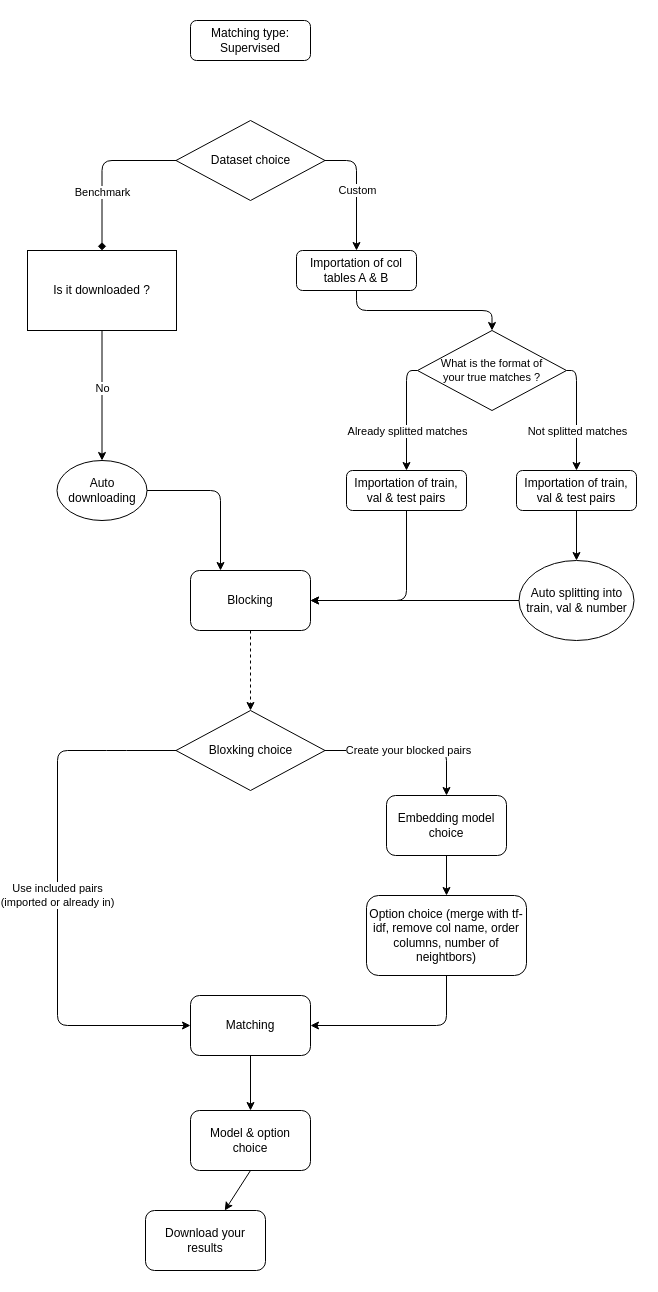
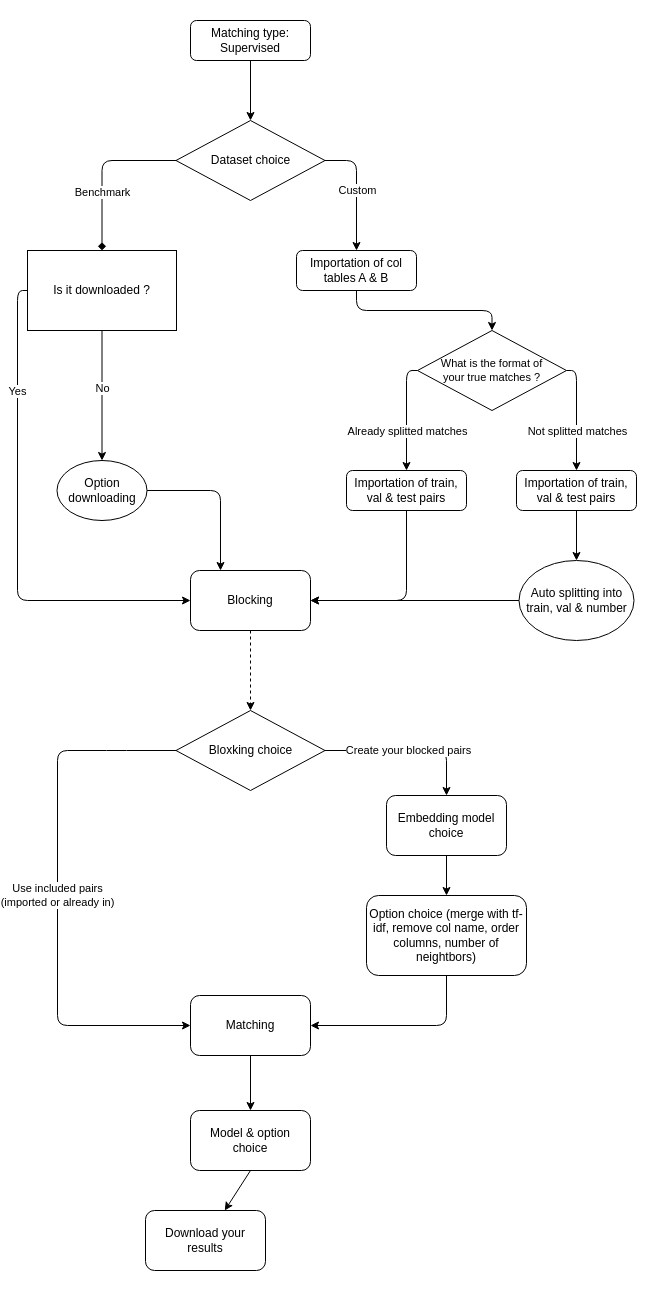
  <mxCell id="0" />
  <mxCell id="1" parent="0" />
  <mxCell id="2" value="" style="endArrow=classic;html=1;exitX=1;exitY=0.5;exitDx=0;exitDy=0;entryX=0.5;entryY=0;entryDx=0;entryDy=0;edgeStyle=orthogonalEdgeStyle;" parent="1" source="42" target="10" edge="1"><mxGeometry relative="1" as="geometry"><mxPoint x="39" y="420" as="sourcePoint" /><mxPoint x="349" y="250" as="targetPoint" /></mxGeometry></mxCell>
  <mxCell id="3" value="Custom" style="edgeLabel;resizable=0;html=1;align=center;verticalAlign=middle;" parent="2" connectable="0" vertex="1"><mxGeometry relative="1" as="geometry" /></mxCell>
  <mxCell id="4" value="" style="endArrow=diamond;html=1;exitX=0;exitY=0.5;exitDx=0;exitDy=0;entryX=0.5;entryY=0;entryDx=0;entryDy=0;edgeStyle=orthogonalEdgeStyle;" parent="1" source="42" target="27" edge="1"><mxGeometry relative="1" as="geometry"><mxPoint x="29" y="290" as="sourcePoint" /><mxPoint x="109" y="250" as="targetPoint" /></mxGeometry></mxCell>
  <mxCell id="5" value="Benchmark" style="edgeLabel;resizable=0;html=1;align=center;verticalAlign=middle;" parent="4" connectable="0" vertex="1"><mxGeometry relative="1" as="geometry"><mxPoint y="23" as="offset" /></mxGeometry></mxCell>
  <mxCell id="6" value="No" style="edgeStyle=orthogonalEdgeStyle;html=1;exitX=0.5;exitY=1;exitDx=0;exitDy=0;entryX=0.5;entryY=0;entryDx=0;entryDy=0;" parent="1" source="27" target="8" edge="1"><mxGeometry x="-0.111" relative="1" as="geometry"><mxPoint x="139" y="370" as="targetPoint" /><mxPoint as="offset" /></mxGeometry></mxCell>
  <mxCell id="7" style="edgeStyle=orthogonalEdgeStyle;html=1;exitX=1;exitY=0.5;exitDx=0;exitDy=0;entryX=0.25;entryY=0;entryDx=0;entryDy=0;" parent="1" source="8" target="12" edge="1"><mxGeometry relative="1" as="geometry"><mxPoint x="138.4" y="490" as="targetPoint" /></mxGeometry></mxCell>
- <mxCell id="8" value="Auto downloading" style="ellipse;whiteSpace=wrap;html=1;" parent="1" vertex="1"><mxGeometry x="49.5" y="460" width="90" height="60" as="geometry" /></mxCell>
+ <mxCell id="8" value="Option downloading" style="ellipse;whiteSpace=wrap;html=1;" parent="1" vertex="1"><mxGeometry x="49.5" y="460" width="90" height="60" as="geometry" /></mxCell>
  <mxCell id="9" style="edgeStyle=orthogonalEdgeStyle;html=1;exitX=0.5;exitY=1;exitDx=0;exitDy=0;entryX=0.5;entryY=0;entryDx=0;entryDy=0;fontSize=11;" parent="1" source="10" target="32" edge="1"><mxGeometry relative="1" as="geometry" /></mxCell>
  <mxCell id="10" value="Importation of col tables A &amp;amp; B" style="rounded=1;whiteSpace=wrap;html=1;" parent="1" vertex="1"><mxGeometry x="289" y="250" width="120" height="40" as="geometry" /></mxCell>
  <mxCell id="11" value="" style="edgeStyle=orthogonalEdgeStyle;html=1;exitX=0.5;exitY=1;exitDx=0;exitDy=0;entryX=0.5;entryY=0;entryDx=0;entryDy=0;dashed=1;" parent="1" source="12" target="41" edge="1"><mxGeometry relative="1" as="geometry"><mxPoint x="243" y="675" as="sourcePoint" /><mxPoint x="243" y="705" as="targetPoint" /></mxGeometry></mxCell>
  <mxCell id="12" value="Blocking" style="rounded=1;whiteSpace=wrap;html=1;" parent="1" vertex="1"><mxGeometry x="183" y="570" width="120" height="60" as="geometry" /></mxCell>
  <mxCell id="13" value="" style="edgeStyle=orthogonalEdgeStyle;html=1;exitX=0;exitY=0.5;exitDx=0;exitDy=0;entryX=0;entryY=0.5;entryDx=0;entryDy=0;" parent="1" source="41" target="17" edge="1"><mxGeometry relative="1" as="geometry"><Array as="points"><mxPoint x="109" y="750" /><mxPoint x="50" y="750" /><mxPoint x="50" y="1025" /></Array><mxPoint x="90" y="1040" as="targetPoint" /><mxPoint x="183" y="750" as="sourcePoint" /></mxGeometry></mxCell>
  <mxCell id="14" value="Use included pairs&lt;br&gt;(imported or already in)" style="edgeLabel;html=1;align=center;verticalAlign=middle;resizable=0;points=[];" parent="13" vertex="1" connectable="0"><mxGeometry x="-0.002" y="-1" relative="1" as="geometry"><mxPoint as="offset" /></mxGeometry></mxCell>
  <mxCell id="15" value="Create your blocked pairs" style="edgeStyle=orthogonalEdgeStyle;html=1;exitX=1;exitY=0.5;exitDx=0;exitDy=0;entryX=0.5;entryY=0;entryDx=0;entryDy=0;" parent="1" source="41" target="19" edge="1"><mxGeometry relative="1" as="geometry"><mxPoint x="509" y="750" as="targetPoint" /><mxPoint x="303" y="750" as="sourcePoint" /></mxGeometry></mxCell>
  <mxCell id="16" value="" style="edgeStyle=orthogonalEdgeStyle;html=1;exitX=0.5;exitY=1;exitDx=0;exitDy=0;entryX=0.5;entryY=0;entryDx=0;entryDy=0;" parent="1" source="17" target="23" edge="1"><mxGeometry relative="1" as="geometry"><mxPoint x="69" y="1115" as="targetPoint" /></mxGeometry></mxCell>
  <mxCell id="17" value="Matching" style="whiteSpace=wrap;html=1;rounded=1;" parent="1" vertex="1"><mxGeometry x="183" y="995" width="120" height="60" as="geometry" /></mxCell>
  <mxCell id="18" value="" style="edgeStyle=orthogonalEdgeStyle;html=1;" parent="1" source="19" target="21" edge="1"><mxGeometry relative="1" as="geometry" /></mxCell>
  <mxCell id="19" value="Embedding model choice" style="rounded=1;whiteSpace=wrap;html=1;" parent="1" vertex="1"><mxGeometry x="379" y="795" width="120" height="60" as="geometry" /></mxCell>
  <mxCell id="20" style="edgeStyle=orthogonalEdgeStyle;html=1;exitX=0.5;exitY=1;exitDx=0;exitDy=0;entryX=1;entryY=0.5;entryDx=0;entryDy=0;" parent="1" source="21" target="17" edge="1"><mxGeometry relative="1" as="geometry" /></mxCell>
  <mxCell id="21" value="Option choice (merge with tf-idf, remove col name, order columns, number of neightbors)" style="whiteSpace=wrap;html=1;rounded=1;" parent="1" vertex="1"><mxGeometry x="359" y="895" width="160" height="80" as="geometry" /></mxCell>
  <mxCell id="22" style="edgeStyle=none;html=1;exitX=0.5;exitY=1;exitDx=0;exitDy=0;" parent="1" source="23" target="24" edge="1"><mxGeometry relative="1" as="geometry" /></mxCell>
  <mxCell id="23" value="Model &amp;amp; option choice" style="rounded=1;whiteSpace=wrap;html=1;" parent="1" vertex="1"><mxGeometry x="183" y="1110" width="120" height="60" as="geometry" /></mxCell>
  <mxCell id="24" value="Download your results" style="rounded=1;whiteSpace=wrap;html=1;" parent="1" vertex="1"><mxGeometry x="138" y="1210" width="120" height="60" as="geometry" /></mxCell>
+ <mxCell id="25" style="edgeStyle=orthogonalEdgeStyle;html=1;exitX=0;exitY=0.5;exitDx=0;exitDy=0;entryX=0;entryY=0.5;entryDx=0;entryDy=0;fontSize=11;" parent="1" source="27" target="12" edge="1"><mxGeometry relative="1" as="geometry" /></mxCell>
+ <mxCell id="26" value="Yes" style="edgeLabel;html=1;align=center;verticalAlign=middle;resizable=0;points=[];fontSize=11;" parent="25" vertex="1" connectable="0"><mxGeometry x="-0.139" y="1" relative="1" as="geometry"><mxPoint x="-2" y="-102" as="offset" /></mxGeometry></mxCell>
  <mxCell id="27" value="Is it downloaded ?" style="whiteSpace=wrap;html=1;rounded=0;" parent="1" vertex="1"><mxGeometry x="20" y="250" width="149" height="80" as="geometry" /></mxCell>
  <mxCell id="28" style="edgeStyle=orthogonalEdgeStyle;html=1;fontSize=11;entryX=0.5;entryY=0;entryDx=0;entryDy=0;exitX=0;exitY=0.5;exitDx=0;exitDy=0;" parent="1" source="32" target="34" edge="1"><mxGeometry relative="1" as="geometry"><mxPoint x="484.5" y="450" as="targetPoint" /></mxGeometry></mxCell>
  <mxCell id="29" value="Already splitted matches" style="edgeLabel;html=1;align=center;verticalAlign=middle;resizable=0;points=[];fontSize=11;" parent="28" vertex="1" connectable="0"><mxGeometry x="-0.243" relative="1" as="geometry"><mxPoint y="29" as="offset" /></mxGeometry></mxCell>
  <mxCell id="30" style="edgeStyle=orthogonalEdgeStyle;html=1;exitX=1;exitY=0.5;exitDx=0;exitDy=0;fontSize=11;entryX=0.5;entryY=0;entryDx=0;entryDy=0;" parent="1" source="32" target="38" edge="1"><mxGeometry relative="1" as="geometry"><mxPoint x="674.483" y="430.009" as="targetPoint" /><Array as="points"><mxPoint x="569" y="370" /><mxPoint x="569" y="470" /></Array></mxGeometry></mxCell>
  <mxCell id="31" value="Not splitted matches" style="edgeLabel;html=1;align=center;verticalAlign=middle;resizable=0;points=[];fontSize=11;" parent="30" vertex="1" connectable="0"><mxGeometry x="-0.198" y="-1" relative="1" as="geometry"><mxPoint x="1" y="26" as="offset" /></mxGeometry></mxCell>
  <mxCell id="32" value="What is the format of your true matches ?" style="rhombus;whiteSpace=wrap;fontSize=11;align=center;html=1;spacing=22;" parent="1" vertex="1"><mxGeometry x="410" y="330" width="149" height="80" as="geometry" /></mxCell>
  <mxCell id="33" style="edgeStyle=orthogonalEdgeStyle;html=1;entryX=1;entryY=0.5;entryDx=0;entryDy=0;fontSize=11;exitX=0.5;exitY=1;exitDx=0;exitDy=0;" parent="1" source="34" target="12" edge="1"><mxGeometry relative="1" as="geometry"><mxPoint x="400" y="530" as="sourcePoint" /></mxGeometry></mxCell>
  <mxCell id="34" value="Importation of train, val &amp;amp; test pairs" style="rounded=1;whiteSpace=wrap;html=1;" parent="1" vertex="1"><mxGeometry x="339" y="470" width="120" height="40" as="geometry" /></mxCell>
+ <mxCell id="35" style="edgeStyle=orthogonalEdgeStyle;html=1;exitX=0.5;exitY=1;exitDx=0;exitDy=0;fontSize=11;entryX=0.5;entryY=0;entryDx=0;entryDy=0;" parent="1" source="36" edge="1" target="42"><mxGeometry relative="1" as="geometry"><mxPoint x="244" y="130" as="targetPoint" /><mxPoint x="281.75" y="60" as="sourcePoint" /></mxGeometry></mxCell>
  <mxCell id="36" value="Matching type:&lt;br&gt;Supervised" style="rounded=1;whiteSpace=wrap;html=1;" parent="1" vertex="1"><mxGeometry x="183" y="20" width="120" height="40" as="geometry" /></mxCell>
  <mxCell id="37" style="edgeStyle=none;html=1;exitX=0.5;exitY=1;exitDx=0;exitDy=0;" parent="1" source="38" target="40" edge="1"><mxGeometry relative="1" as="geometry" /></mxCell>
  <mxCell id="38" value="Importation of train, val &amp;amp; test pairs" style="rounded=1;whiteSpace=wrap;html=1;" parent="1" vertex="1"><mxGeometry x="509" y="470" width="120" height="40" as="geometry" /></mxCell>
  <mxCell id="39" style="edgeStyle=none;html=1;" parent="1" source="40" target="12" edge="1"><mxGeometry relative="1" as="geometry" /></mxCell>
  <mxCell id="40" value="Auto splitting into train, val &amp;amp; number" style="ellipse;whiteSpace=wrap;html=1;spacing=2;" parent="1" vertex="1"><mxGeometry x="511.5" y="560" width="115" height="80" as="geometry" /></mxCell>
  <mxCell id="41" value="Bloxking choice" style="rhombus;whiteSpace=wrap;html=1;" parent="1" vertex="1"><mxGeometry x="168.5" y="710" width="149" height="80" as="geometry" /></mxCell>
  <mxCell id="42" value="Dataset choice" style="rhombus;whiteSpace=wrap;html=1;" vertex="1" parent="1"><mxGeometry x="168.5" y="120" width="149" height="80" as="geometry" /></mxCell>
